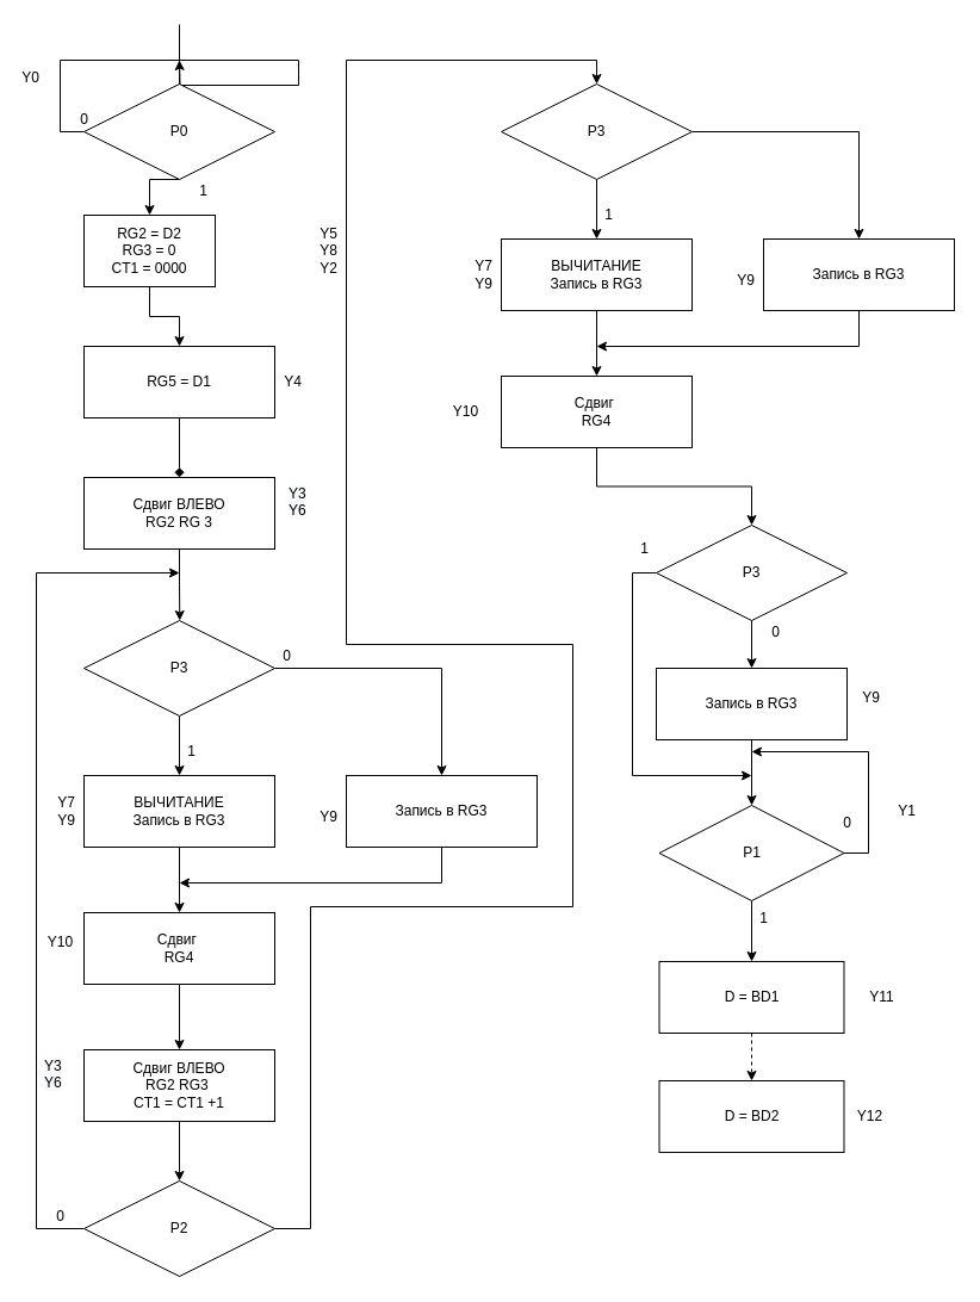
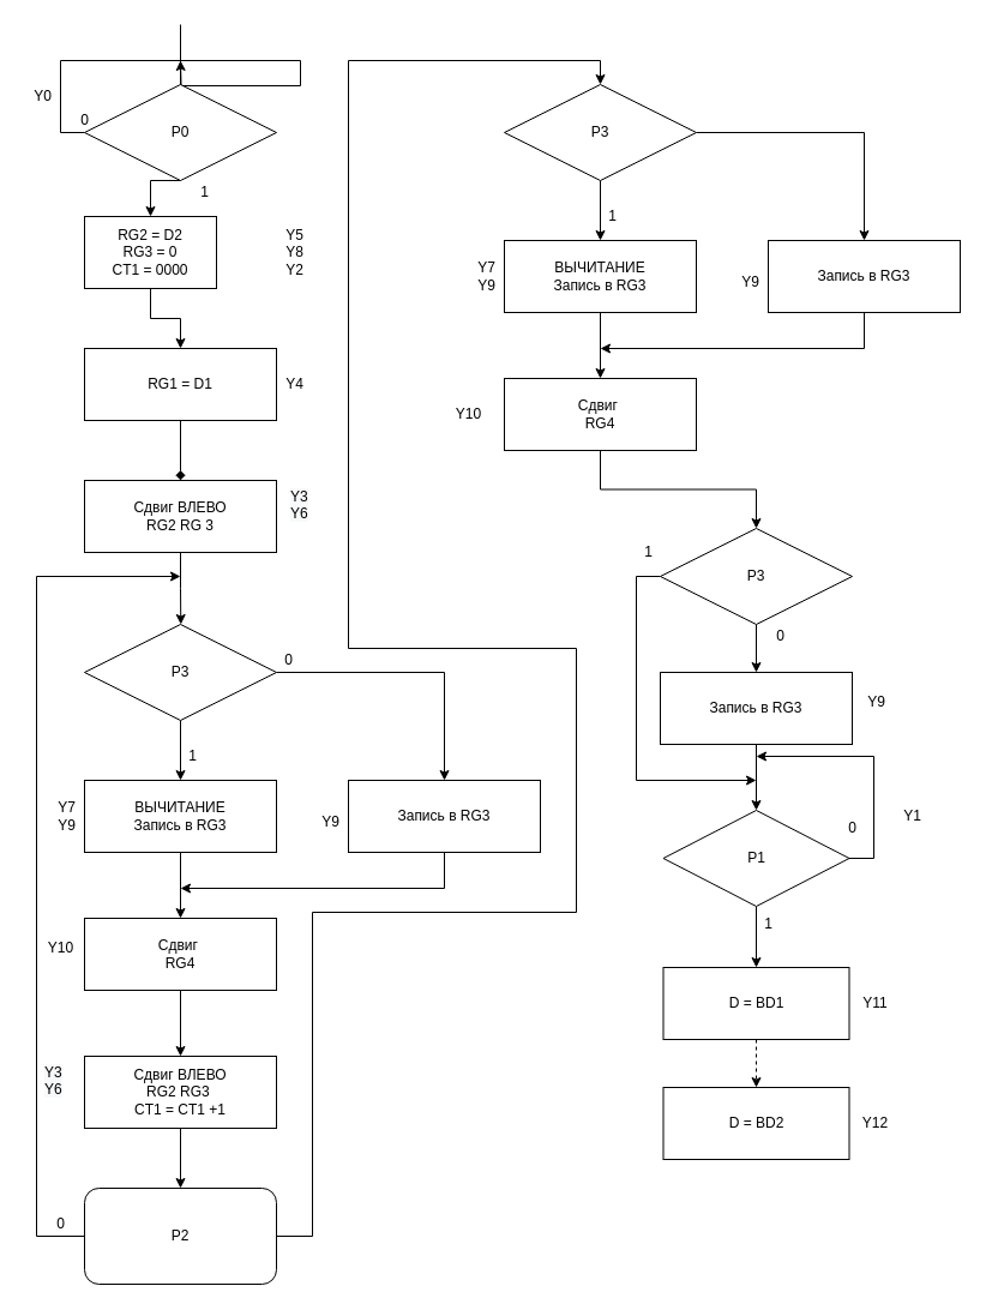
  <mxCell id="0" />
  <mxCell id="1" parent="0" />
  <mxCell id="2" style="edgeStyle=orthogonalEdgeStyle;rounded=0;orthogonalLoop=1;jettySize=auto;html=1;exitX=0;exitY=0.5;exitDx=0;exitDy=0;" edge="1" parent="1" source="4"><mxGeometry relative="1" as="geometry"><mxPoint x="150" y="50" as="targetPoint" /></mxGeometry></mxCell>
  <mxCell id="3" style="edgeStyle=orthogonalEdgeStyle;rounded=0;orthogonalLoop=1;jettySize=auto;html=1;exitX=0.5;exitY=1;exitDx=0;exitDy=0;entryX=0.5;entryY=0;entryDx=0;entryDy=0;" edge="1" parent="1" source="4" target="8"><mxGeometry relative="1" as="geometry" /></mxCell>
  <mxCell id="4" value="P0" style="rhombus;whiteSpace=wrap;html=1;" vertex="1" parent="1"><mxGeometry x="70" y="70" width="160" height="80" as="geometry" /></mxCell>
  <mxCell id="5" value="" style="endArrow=none;html=1;" edge="1" parent="1"><mxGeometry width="50" height="50" relative="1" as="geometry"><mxPoint x="150" y="70" as="sourcePoint" /><mxPoint x="150" y="20" as="targetPoint" /></mxGeometry></mxCell>
  <mxCell id="6" value="0" style="text;html=1;align=center;verticalAlign=middle;resizable=0;points=[];autosize=1;strokeColor=none;" vertex="1" parent="1"><mxGeometry x="60" y="90" width="20" height="20" as="geometry" /></mxCell>
  <mxCell id="7" style="edgeStyle=orthogonalEdgeStyle;rounded=0;orthogonalLoop=1;jettySize=auto;html=1;exitX=0.5;exitY=1;exitDx=0;exitDy=0;entryX=0.5;entryY=0;entryDx=0;entryDy=0;" edge="1" parent="1" source="8" target="11"><mxGeometry relative="1" as="geometry" /></mxCell>
  <mxCell id="8" value="RG2 = D2&lt;br&gt;RG3 = 0&lt;br&gt;CT1 = 0000" style="rounded=0;whiteSpace=wrap;html=1;" vertex="1" parent="1"><mxGeometry x="70" y="180" width="110" height="60" as="geometry" /></mxCell>
- <mxCell id="9" value="Y5&lt;br&gt;Y8&lt;br&gt;Y2" style="text;html=1;align=center;verticalAlign=middle;resizable=0;points=[];autosize=1;strokeColor=none;" vertex="1" parent="1"><mxGeometry x="260" y="185" width="30" height="50" as="geometry" /></mxCell>
+ <mxCell id="9" value="Y5&lt;br&gt;Y8&lt;br&gt;Y2" style="text;html=1;align=center;verticalAlign=middle;resizable=0;points=[];autosize=1;strokeColor=none;" vertex="1" parent="1"><mxGeometry x="230" y="185" width="30" height="50" as="geometry" /></mxCell>
  <mxCell id="10" style="edgeStyle=orthogonalEdgeStyle;rounded=0;orthogonalLoop=1;jettySize=auto;html=1;exitX=0.5;exitY=1;exitDx=0;exitDy=0;entryX=0.5;entryY=0;entryDx=0;entryDy=0;endArrow=diamond;" edge="1" parent="1" source="11" target="27"><mxGeometry relative="1" as="geometry" /></mxCell>
- <mxCell id="11" value="RG5 = D1" style="rounded=0;whiteSpace=wrap;html=1;" vertex="1" parent="1"><mxGeometry x="70" y="290" width="160" height="60" as="geometry" /></mxCell>
+ <mxCell id="11" value="RG1 = D1" style="rounded=0;whiteSpace=wrap;html=1;" vertex="1" parent="1"><mxGeometry x="70" y="290" width="160" height="60" as="geometry" /></mxCell>
  <mxCell id="12" value="Y4&lt;br&gt;" style="text;html=1;align=center;verticalAlign=middle;resizable=0;points=[];autosize=1;strokeColor=none;" vertex="1" parent="1"><mxGeometry x="230" y="310" width="30" height="20" as="geometry" /></mxCell>
  <mxCell id="13" value="&lt;span style=&quot;color: rgb(0 , 0 , 0) ; font-family: &amp;#34;helvetica&amp;#34; ; font-size: 12px ; font-style: normal ; font-weight: 400 ; letter-spacing: normal ; text-align: center ; text-indent: 0px ; text-transform: none ; word-spacing: 0px ; background-color: rgb(248 , 249 , 250) ; display: inline ; float: none&quot;&gt;Y3&lt;/span&gt;&lt;br style=&quot;color: rgb(0 , 0 , 0) ; font-family: &amp;#34;helvetica&amp;#34; ; font-size: 12px ; font-style: normal ; font-weight: 400 ; letter-spacing: normal ; text-align: center ; text-indent: 0px ; text-transform: none ; word-spacing: 0px ; background-color: rgb(248 , 249 , 250)&quot;&gt;&lt;span style=&quot;color: rgb(0 , 0 , 0) ; font-family: &amp;#34;helvetica&amp;#34; ; font-size: 12px ; font-style: normal ; font-weight: 400 ; letter-spacing: normal ; text-align: center ; text-indent: 0px ; text-transform: none ; word-spacing: 0px ; background-color: rgb(248 , 249 , 250) ; display: inline ; float: none&quot;&gt;Y6&lt;br&gt;&lt;/span&gt;" style="text;whiteSpace=wrap;html=1;" vertex="1" parent="1"><mxGeometry x="240" y="400" width="40" height="60" as="geometry" /></mxCell>
  <mxCell id="14" value="Y7&lt;br&gt;Y9" style="text;html=1;align=center;verticalAlign=middle;resizable=0;points=[];autosize=1;strokeColor=none;" vertex="1" parent="1"><mxGeometry x="40" y="665" width="30" height="30" as="geometry" /></mxCell>
  <mxCell id="15" value="1" style="text;html=1;align=center;verticalAlign=middle;resizable=0;points=[];autosize=1;strokeColor=none;" vertex="1" parent="1"><mxGeometry x="160" y="150" width="20" height="20" as="geometry" /></mxCell>
  <mxCell id="16" value="Y9" style="text;html=1;align=center;verticalAlign=middle;resizable=0;points=[];autosize=1;strokeColor=none;" vertex="1" parent="1"><mxGeometry x="260" y="675" width="30" height="20" as="geometry" /></mxCell>
  <mxCell id="17" style="edgeStyle=orthogonalEdgeStyle;rounded=0;orthogonalLoop=1;jettySize=auto;html=1;exitX=0.5;exitY=1;exitDx=0;exitDy=0;entryX=0.5;entryY=0;entryDx=0;entryDy=0;" edge="1" parent="1" source="19" target="21"><mxGeometry relative="1" as="geometry"><mxPoint x="630.25" y="816" as="targetPoint" /></mxGeometry></mxCell>
  <mxCell id="18" style="edgeStyle=orthogonalEdgeStyle;rounded=0;orthogonalLoop=1;jettySize=auto;html=1;exitX=1;exitY=0.5;exitDx=0;exitDy=0;" edge="1" parent="1" source="19"><mxGeometry relative="1" as="geometry"><mxPoint x="630" y="630" as="targetPoint" /><Array as="points"><mxPoint x="728" y="715" /><mxPoint x="728" y="630" /></Array></mxGeometry></mxCell>
  <mxCell id="19" value="P1" style="rhombus;whiteSpace=wrap;html=1;" vertex="1" parent="1"><mxGeometry x="552.5" y="675" width="155" height="80" as="geometry" /></mxCell>
  <mxCell id="20" style="edgeStyle=orthogonalEdgeStyle;rounded=0;orthogonalLoop=1;jettySize=auto;html=1;exitX=0.5;exitY=1;exitDx=0;exitDy=0;entryX=0.5;entryY=0;entryDx=0;entryDy=0;dashed=1;" edge="1" parent="1" source="21" target="22"><mxGeometry relative="1" as="geometry" /></mxCell>
  <mxCell id="21" value="D = BD1" style="rounded=0;whiteSpace=wrap;html=1;" vertex="1" parent="1"><mxGeometry x="552.5" y="806" width="155" height="60" as="geometry" /></mxCell>
  <mxCell id="22" value="D = BD2" style="rounded=0;whiteSpace=wrap;html=1;" vertex="1" parent="1"><mxGeometry x="552.5" y="906" width="155" height="60" as="geometry" /></mxCell>
  <mxCell id="23" value="Y12" style="text;html=1;align=center;verticalAlign=middle;resizable=0;points=[];autosize=1;strokeColor=none;" vertex="1" parent="1"><mxGeometry x="708.75" y="926" width="40" height="20" as="geometry" /></mxCell>
- <mxCell id="24" value="Y11" style="text;html=1;align=center;verticalAlign=middle;resizable=0;points=[];autosize=1;strokeColor=none;" vertex="1" parent="1"><mxGeometry x="718.75" y="826" width="40" height="20" as="geometry" /></mxCell>
- <mxCell id="25" value="Y0" style="text;html=1;align=center;verticalAlign=middle;resizable=0;points=[];autosize=1;strokeColor=none;" vertex="1" parent="1"><mxGeometry x="10" y="55" width="30" height="20" as="geometry" /></mxCell>
+ <mxCell id="24" value="Y11" style="text;html=1;align=center;verticalAlign=middle;resizable=0;points=[];autosize=1;strokeColor=none;" vertex="1" parent="1"><mxGeometry x="708.75" y="826" width="40" height="20" as="geometry" /></mxCell>
+ <mxCell id="25" value="Y0" style="text;html=1;align=center;verticalAlign=middle;resizable=0;points=[];autosize=1;strokeColor=none;" vertex="1" parent="1"><mxGeometry x="20" y="70" width="30" height="20" as="geometry" /></mxCell>
  <mxCell id="26" style="edgeStyle=orthogonalEdgeStyle;rounded=0;orthogonalLoop=1;jettySize=auto;html=1;exitX=0.5;exitY=1;exitDx=0;exitDy=0;" edge="1" parent="1" source="27"><mxGeometry relative="1" as="geometry"><mxPoint x="150.294" y="520" as="targetPoint" /></mxGeometry></mxCell>
  <mxCell id="27" value="Сдвиг ВЛЕВО&lt;br&gt;RG2 RG 3" style="rounded=0;whiteSpace=wrap;html=1;" vertex="1" parent="1"><mxGeometry x="70" y="400" width="160" height="60" as="geometry" /></mxCell>
  <mxCell id="28" value="&lt;span style=&quot;color: rgb(0 , 0 , 0) ; font-family: &amp;#34;helvetica&amp;#34; ; font-size: 12px ; font-style: normal ; font-weight: 400 ; letter-spacing: normal ; text-align: center ; text-indent: 0px ; text-transform: none ; word-spacing: 0px ; background-color: rgb(248 , 249 , 250) ; display: inline ; float: none&quot;&gt;Y3&lt;br&gt;Y6&lt;br&gt;&lt;/span&gt;" style="text;whiteSpace=wrap;html=1;" vertex="1" parent="1"><mxGeometry x="35" y="880" width="40" height="60" as="geometry" /></mxCell>
  <mxCell id="29" style="edgeStyle=orthogonalEdgeStyle;rounded=0;orthogonalLoop=1;jettySize=auto;html=1;exitX=0.5;exitY=1;exitDx=0;exitDy=0;entryX=0.5;entryY=0;entryDx=0;entryDy=0;" edge="1" parent="1" source="31" target="33"><mxGeometry relative="1" as="geometry" /></mxCell>
  <mxCell id="30" style="edgeStyle=orthogonalEdgeStyle;rounded=0;orthogonalLoop=1;jettySize=auto;html=1;exitX=1;exitY=0.5;exitDx=0;exitDy=0;" edge="1" parent="1" source="31" target="38"><mxGeometry relative="1" as="geometry" /></mxCell>
  <mxCell id="31" value="P3" style="rhombus;whiteSpace=wrap;html=1;" vertex="1" parent="1"><mxGeometry x="70" y="520" width="160" height="80" as="geometry" /></mxCell>
  <mxCell id="32" style="edgeStyle=orthogonalEdgeStyle;rounded=0;orthogonalLoop=1;jettySize=auto;html=1;exitX=0.5;exitY=1;exitDx=0;exitDy=0;entryX=0.5;entryY=0;entryDx=0;entryDy=0;" edge="1" parent="1" source="33" target="35"><mxGeometry relative="1" as="geometry" /></mxCell>
  <mxCell id="33" value="ВЫЧИТАНИЕ&lt;br&gt;Запись в RG3" style="rounded=0;whiteSpace=wrap;html=1;" vertex="1" parent="1"><mxGeometry x="70" y="650" width="160" height="60" as="geometry" /></mxCell>
  <mxCell id="34" style="edgeStyle=orthogonalEdgeStyle;rounded=0;orthogonalLoop=1;jettySize=auto;html=1;exitX=0.5;exitY=1;exitDx=0;exitDy=0;entryX=0.5;entryY=0;entryDx=0;entryDy=0;" edge="1" parent="1" source="35" target="41"><mxGeometry relative="1" as="geometry" /></mxCell>
  <mxCell id="35" value="Сдвиг&amp;nbsp;&lt;br&gt;RG4" style="rounded=0;whiteSpace=wrap;html=1;" vertex="1" parent="1"><mxGeometry x="70" y="765" width="160" height="60" as="geometry" /></mxCell>
  <mxCell id="36" value="1" style="text;html=1;align=center;verticalAlign=middle;resizable=0;points=[];autosize=1;strokeColor=none;" vertex="1" parent="1"><mxGeometry x="150" y="620" width="20" height="20" as="geometry" /></mxCell>
  <mxCell id="37" style="edgeStyle=orthogonalEdgeStyle;rounded=0;orthogonalLoop=1;jettySize=auto;html=1;exitX=0.5;exitY=1;exitDx=0;exitDy=0;" edge="1" parent="1" source="38"><mxGeometry relative="1" as="geometry"><mxPoint x="150" y="740" as="targetPoint" /><Array as="points"><mxPoint x="370" y="740" /></Array></mxGeometry></mxCell>
  <mxCell id="38" value="Запись в RG3" style="rounded=0;whiteSpace=wrap;html=1;" vertex="1" parent="1"><mxGeometry x="290" y="650" width="160" height="60" as="geometry" /></mxCell>
  <mxCell id="39" value="Y10" style="text;html=1;align=center;verticalAlign=middle;resizable=0;points=[];autosize=1;strokeColor=none;" vertex="1" parent="1"><mxGeometry x="30" y="780" width="40" height="20" as="geometry" /></mxCell>
  <mxCell id="40" style="edgeStyle=orthogonalEdgeStyle;rounded=0;orthogonalLoop=1;jettySize=auto;html=1;exitX=0.5;exitY=1;exitDx=0;exitDy=0;entryX=0.5;entryY=0;entryDx=0;entryDy=0;" edge="1" parent="1" source="41" target="44"><mxGeometry relative="1" as="geometry" /></mxCell>
  <mxCell id="41" value="Сдвиг ВЛЕВО&lt;br&gt;RG2 RG3&amp;nbsp;&lt;br&gt;CT1 = CT1 +1" style="rounded=0;whiteSpace=wrap;html=1;" vertex="1" parent="1"><mxGeometry x="70" y="880" width="160" height="60" as="geometry" /></mxCell>
  <mxCell id="42" style="edgeStyle=orthogonalEdgeStyle;rounded=0;orthogonalLoop=1;jettySize=auto;html=1;exitX=0;exitY=0.5;exitDx=0;exitDy=0;" edge="1" parent="1" source="44"><mxGeometry relative="1" as="geometry"><mxPoint x="150" y="480" as="targetPoint" /><Array as="points"><mxPoint x="30" y="1030" /><mxPoint x="30" y="480" /></Array></mxGeometry></mxCell>
  <mxCell id="43" style="edgeStyle=orthogonalEdgeStyle;rounded=0;orthogonalLoop=1;jettySize=auto;html=1;exitX=1;exitY=0.5;exitDx=0;exitDy=0;entryX=0.5;entryY=0;entryDx=0;entryDy=0;" edge="1" parent="1" source="44" target="50"><mxGeometry relative="1" as="geometry"><Array as="points"><mxPoint x="260" y="1030" /><mxPoint x="260" y="760" /><mxPoint x="480" y="760" /><mxPoint x="480" y="540" /><mxPoint x="290" y="540" /><mxPoint x="290" y="50" /><mxPoint x="500" y="50" /></Array></mxGeometry></mxCell>
- <mxCell id="44" value="P2" style="rhombus;whiteSpace=wrap;html=1;" vertex="1" parent="1"><mxGeometry x="70" y="990" width="160" height="80" as="geometry" /></mxCell>
+ <mxCell id="44" value="P2" style="whiteSpace=wrap;html=1;rounded=1;" vertex="1" parent="1"><mxGeometry x="70" y="990" width="160" height="80" as="geometry" /></mxCell>
  <mxCell id="45" value="0" style="text;html=1;align=center;verticalAlign=middle;resizable=0;points=[];autosize=1;strokeColor=none;" vertex="1" parent="1"><mxGeometry x="40" y="1010" width="20" height="20" as="geometry" /></mxCell>
  <mxCell id="46" value="Y7&lt;br&gt;Y9" style="text;html=1;align=center;verticalAlign=middle;resizable=0;points=[];autosize=1;strokeColor=none;" vertex="1" parent="1"><mxGeometry x="390" y="215" width="30" height="30" as="geometry" /></mxCell>
  <mxCell id="47" value="Y9" style="text;html=1;align=center;verticalAlign=middle;resizable=0;points=[];autosize=1;strokeColor=none;" vertex="1" parent="1"><mxGeometry x="610" y="225" width="30" height="20" as="geometry" /></mxCell>
  <mxCell id="48" style="edgeStyle=orthogonalEdgeStyle;rounded=0;orthogonalLoop=1;jettySize=auto;html=1;exitX=0.5;exitY=1;exitDx=0;exitDy=0;entryX=0.5;entryY=0;entryDx=0;entryDy=0;" edge="1" parent="1" source="50" target="52"><mxGeometry relative="1" as="geometry" /></mxCell>
  <mxCell id="49" style="edgeStyle=orthogonalEdgeStyle;rounded=0;orthogonalLoop=1;jettySize=auto;html=1;exitX=1;exitY=0.5;exitDx=0;exitDy=0;" edge="1" parent="1" source="50" target="57"><mxGeometry relative="1" as="geometry" /></mxCell>
  <mxCell id="50" value="P3" style="rhombus;whiteSpace=wrap;html=1;" vertex="1" parent="1"><mxGeometry x="420" y="70" width="160" height="80" as="geometry" /></mxCell>
  <mxCell id="51" style="edgeStyle=orthogonalEdgeStyle;rounded=0;orthogonalLoop=1;jettySize=auto;html=1;exitX=0.5;exitY=1;exitDx=0;exitDy=0;entryX=0.5;entryY=0;entryDx=0;entryDy=0;" edge="1" parent="1" source="52" target="54"><mxGeometry relative="1" as="geometry" /></mxCell>
  <mxCell id="52" value="ВЫЧИТАНИЕ&lt;br&gt;Запись в RG3" style="rounded=0;whiteSpace=wrap;html=1;" vertex="1" parent="1"><mxGeometry x="420" y="200" width="160" height="60" as="geometry" /></mxCell>
  <mxCell id="53" style="edgeStyle=orthogonalEdgeStyle;rounded=0;orthogonalLoop=1;jettySize=auto;html=1;exitX=0.5;exitY=1;exitDx=0;exitDy=0;entryX=0.5;entryY=0;entryDx=0;entryDy=0;" edge="1" parent="1" source="54" target="60"><mxGeometry relative="1" as="geometry" /></mxCell>
  <mxCell id="54" value="Сдвиг&amp;nbsp;&lt;br&gt;RG4" style="rounded=0;whiteSpace=wrap;html=1;" vertex="1" parent="1"><mxGeometry x="420" y="315" width="160" height="60" as="geometry" /></mxCell>
  <mxCell id="55" value="1" style="text;html=1;align=center;verticalAlign=middle;resizable=0;points=[];autosize=1;strokeColor=none;" vertex="1" parent="1"><mxGeometry x="500" y="170" width="20" height="20" as="geometry" /></mxCell>
  <mxCell id="56" style="edgeStyle=orthogonalEdgeStyle;rounded=0;orthogonalLoop=1;jettySize=auto;html=1;exitX=0.5;exitY=1;exitDx=0;exitDy=0;" edge="1" parent="1" source="57"><mxGeometry relative="1" as="geometry"><mxPoint x="500" y="290" as="targetPoint" /><Array as="points"><mxPoint x="720" y="290" /></Array></mxGeometry></mxCell>
  <mxCell id="57" value="Запись в RG3" style="rounded=0;whiteSpace=wrap;html=1;" vertex="1" parent="1"><mxGeometry x="640" y="200" width="160" height="60" as="geometry" /></mxCell>
  <mxCell id="58" style="edgeStyle=orthogonalEdgeStyle;rounded=0;orthogonalLoop=1;jettySize=auto;html=1;exitX=0.5;exitY=1;exitDx=0;exitDy=0;entryX=0.5;entryY=0;entryDx=0;entryDy=0;" edge="1" parent="1" source="60" target="62"><mxGeometry relative="1" as="geometry" /></mxCell>
  <mxCell id="59" style="edgeStyle=orthogonalEdgeStyle;rounded=0;orthogonalLoop=1;jettySize=auto;html=1;exitX=0;exitY=0.5;exitDx=0;exitDy=0;" edge="1" parent="1" source="60"><mxGeometry relative="1" as="geometry"><mxPoint x="630" y="650" as="targetPoint" /><Array as="points"><mxPoint x="530" y="480" /><mxPoint x="530" y="650" /></Array></mxGeometry></mxCell>
  <mxCell id="60" value="P3" style="rhombus;whiteSpace=wrap;html=1;" vertex="1" parent="1"><mxGeometry x="550" y="440" width="160" height="80" as="geometry" /></mxCell>
  <mxCell id="61" style="edgeStyle=orthogonalEdgeStyle;rounded=0;orthogonalLoop=1;jettySize=auto;html=1;exitX=0.5;exitY=1;exitDx=0;exitDy=0;entryX=0.5;entryY=0;entryDx=0;entryDy=0;" edge="1" parent="1" source="62" target="19"><mxGeometry relative="1" as="geometry" /></mxCell>
  <mxCell id="62" value="Запись в RG3" style="rounded=0;whiteSpace=wrap;html=1;" vertex="1" parent="1"><mxGeometry x="550" y="560" width="160" height="60" as="geometry" /></mxCell>
  <mxCell id="63" value="0" style="text;html=1;align=center;verticalAlign=middle;resizable=0;points=[];autosize=1;strokeColor=none;" vertex="1" parent="1"><mxGeometry x="640" y="520" width="20" height="20" as="geometry" /></mxCell>
  <mxCell id="64" value="0" style="text;html=1;align=center;verticalAlign=middle;resizable=0;points=[];autosize=1;strokeColor=none;" vertex="1" parent="1"><mxGeometry x="230" y="540" width="20" height="20" as="geometry" /></mxCell>
  <mxCell id="65" value="1" style="text;html=1;align=center;verticalAlign=middle;resizable=0;points=[];autosize=1;strokeColor=none;" vertex="1" parent="1"><mxGeometry x="530" y="450" width="20" height="20" as="geometry" /></mxCell>
  <mxCell id="66" value="1" style="text;html=1;align=center;verticalAlign=middle;resizable=0;points=[];autosize=1;strokeColor=none;" vertex="1" parent="1"><mxGeometry x="630" y="760" width="20" height="20" as="geometry" /></mxCell>
  <mxCell id="67" value="0" style="text;html=1;align=center;verticalAlign=middle;resizable=0;points=[];autosize=1;strokeColor=none;" vertex="1" parent="1"><mxGeometry x="700" y="680" width="20" height="20" as="geometry" /></mxCell>
  <mxCell id="68" value="Y10" style="text;html=1;align=center;verticalAlign=middle;resizable=0;points=[];autosize=1;strokeColor=none;" vertex="1" parent="1"><mxGeometry x="370" y="335" width="40" height="20" as="geometry" /></mxCell>
  <mxCell id="69" value="Y1" style="text;html=1;align=center;verticalAlign=middle;resizable=0;points=[];autosize=1;strokeColor=none;" vertex="1" parent="1"><mxGeometry x="745" y="670" width="30" height="20" as="geometry" /></mxCell>
  <mxCell id="70" value="Y9" style="text;html=1;align=center;verticalAlign=middle;resizable=0;points=[];autosize=1;strokeColor=none;" vertex="1" parent="1"><mxGeometry x="715" y="575" width="30" height="20" as="geometry" /></mxCell>
